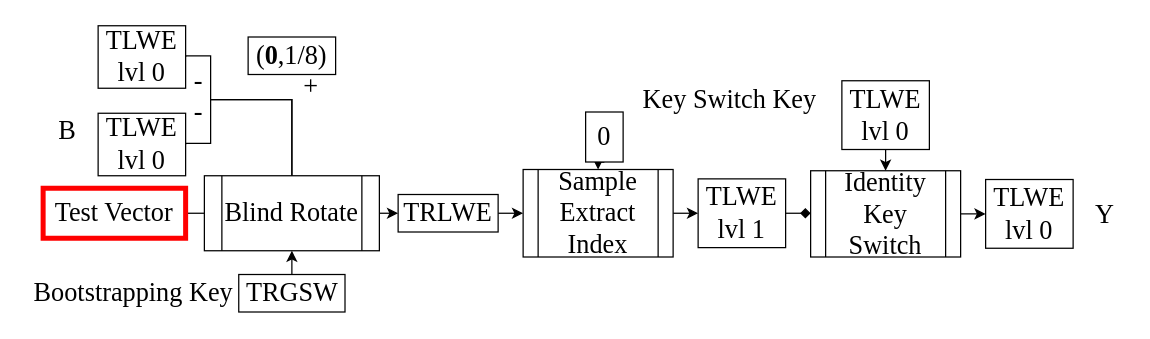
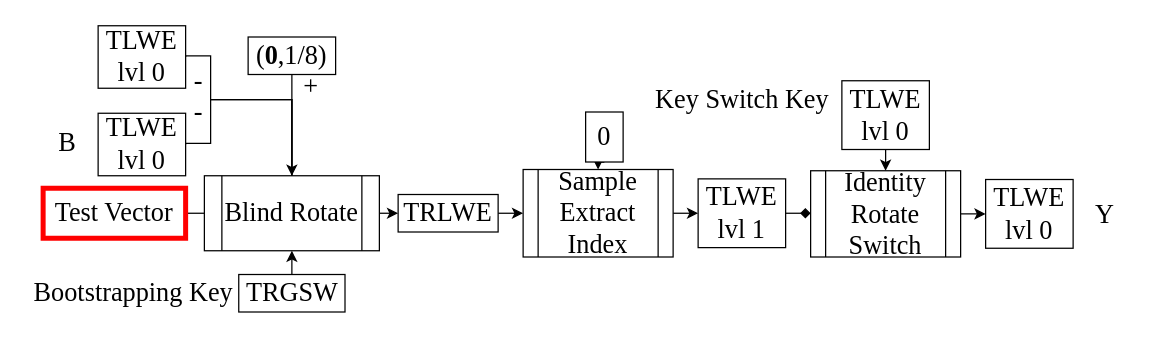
  <mxCell id="0" />
  <mxCell id="1" parent="0" />
  <mxCell id="2" style="edgeStyle=orthogonalEdgeStyle;rounded=0;orthogonalLoop=1;jettySize=auto;html=1;exitX=1;exitY=0.5;exitDx=0;exitDy=0;" parent="1" source="3" edge="1"><mxGeometry relative="1" as="geometry"><mxPoint x="233" y="169" as="targetPoint" /><Array as="points"><mxPoint x="168" y="44" /><mxPoint x="168" y="79" /><mxPoint x="233" y="79" /></Array></mxGeometry></mxCell>
  <mxCell id="3" value="&lt;font face=&quot;Times New Roman&quot; style=&quot;font-size: 21px&quot;&gt;TLWE&lt;br&gt;lvl 0&lt;br&gt;&lt;/font&gt;" style="rounded=0;whiteSpace=wrap;html=1;" parent="1" vertex="1"><mxGeometry x="78" y="20" width="70" height="50" as="geometry" /></mxCell>
  <mxCell id="4" style="edgeStyle=orthogonalEdgeStyle;rounded=0;orthogonalLoop=1;jettySize=auto;html=1;exitX=1;exitY=0.5;exitDx=0;exitDy=0;entryX=0.5;entryY=0;entryDx=0;entryDy=0;" parent="1" source="5" edge="1"><mxGeometry relative="1" as="geometry"><mxPoint x="233" y="169" as="targetPoint" /><Array as="points"><mxPoint x="168" y="114" /><mxPoint x="168" y="79" /><mxPoint x="233" y="79" /></Array></mxGeometry></mxCell>
  <mxCell id="5" value="&lt;font face=&quot;Times New Roman&quot; style=&quot;font-size: 21px&quot;&gt;TLWE&lt;br&gt;lvl 0&lt;br&gt;&lt;/font&gt;" style="rounded=0;whiteSpace=wrap;html=1;" parent="1" vertex="1"><mxGeometry x="78" y="90" width="70" height="50" as="geometry" /></mxCell>
- <mxCell id="6" value="&lt;font face=&quot;Times New Roman&quot;&gt;&lt;span style=&quot;font-size: 21px&quot;&gt;B&lt;/span&gt;&lt;/font&gt;" style="text;html=1;align=center;verticalAlign=middle;resizable=0;points=[];autosize=1;" parent="1" vertex="1"><mxGeometry x="38" y="94" width="30" height="20" as="geometry" /></mxCell>
+ <mxCell id="6" value="&lt;font face=&quot;Times New Roman&quot;&gt;&lt;span style=&quot;font-size: 21px&quot;&gt;B&lt;/span&gt;&lt;/font&gt;" style="text;html=1;align=center;verticalAlign=middle;resizable=0;points=[];autosize=1;" parent="1" vertex="1"><mxGeometry x="38" y="104" width="30" height="20" as="geometry" /></mxCell>
+ <mxCell id="7" style="edgeStyle=orthogonalEdgeStyle;rounded=0;orthogonalLoop=1;jettySize=auto;html=1;exitX=0.5;exitY=1;exitDx=0;exitDy=0;entryX=0.5;entryY=0;entryDx=0;entryDy=0;" parent="1" source="8" target="15" edge="1"><mxGeometry relative="1" as="geometry"><mxPoint x="233" y="169" as="targetPoint" /></mxGeometry></mxCell>
  <mxCell id="8" value="&lt;font face=&quot;Times New Roman&quot; style=&quot;font-size: 21px&quot;&gt;(&lt;b&gt;0&lt;/b&gt;,1/8)&lt;/font&gt;" style="rounded=0;whiteSpace=wrap;html=1;" parent="1" vertex="1"><mxGeometry x="198" y="29" width="70" height="30" as="geometry" /></mxCell>
  <mxCell id="9" style="edgeStyle=orthogonalEdgeStyle;rounded=0;orthogonalLoop=1;jettySize=auto;html=1;exitX=1;exitY=0.5;exitDx=0;exitDy=0;entryX=0;entryY=0.5;entryDx=0;entryDy=0;endArrow=none;" parent="1" source="10" target="15" edge="1"><mxGeometry relative="1" as="geometry" /></mxCell>
  <mxCell id="10" value="&lt;font style=&quot;font-size: 21px&quot; face=&quot;Times New Roman&quot;&gt;Test Vector&lt;/font&gt;" style="rounded=0;whiteSpace=wrap;html=1;strokeWidth=4;strokeColor=#FF0000;" parent="1" vertex="1"><mxGeometry x="34" y="150" width="114" height="40" as="geometry" /></mxCell>
  <mxCell id="11" value="&lt;font style=&quot;font-size: 21px&quot; face=&quot;Times New Roman&quot;&gt;-&lt;/font&gt;" style="text;html=1;align=center;verticalAlign=middle;resizable=0;points=[];autosize=1;" parent="1" vertex="1"><mxGeometry x="148" y="54" width="20" height="20" as="geometry" /></mxCell>
  <mxCell id="12" value="&lt;font style=&quot;font-size: 21px&quot; face=&quot;Times New Roman&quot;&gt;-&lt;/font&gt;" style="text;html=1;align=center;verticalAlign=middle;resizable=0;points=[];autosize=1;" parent="1" vertex="1"><mxGeometry x="148" y="79" width="20" height="20" as="geometry" /></mxCell>
  <mxCell id="13" value="&lt;font face=&quot;Times New Roman&quot;&gt;&lt;span style=&quot;font-size: 21px&quot;&gt;+&lt;/span&gt;&lt;/font&gt;" style="text;html=1;align=center;verticalAlign=middle;resizable=0;points=[];autosize=1;" parent="1" vertex="1"><mxGeometry x="233" y="59" width="30" height="20" as="geometry" /></mxCell>
  <mxCell id="14" style="edgeStyle=orthogonalEdgeStyle;rounded=0;orthogonalLoop=1;jettySize=auto;html=1;exitX=1;exitY=0.5;exitDx=0;exitDy=0;entryX=0;entryY=0.5;entryDx=0;entryDy=0;" parent="1" source="15" target="17" edge="1"><mxGeometry relative="1" as="geometry" /></mxCell>
  <mxCell id="15" value="&lt;font face=&quot;Times New Roman&quot; style=&quot;font-size: 21px&quot;&gt;Blind Rotate&lt;/font&gt;" style="shape=process;whiteSpace=wrap;html=1;backgroundOutline=1;" parent="1" vertex="1"><mxGeometry x="163" y="140" width="140" height="60" as="geometry" /></mxCell>
  <mxCell id="16" style="edgeStyle=orthogonalEdgeStyle;rounded=0;orthogonalLoop=1;jettySize=auto;html=1;exitX=1;exitY=0.5;exitDx=0;exitDy=0;entryX=0;entryY=0.5;entryDx=0;entryDy=0;" parent="1" source="17" target="19" edge="1"><mxGeometry relative="1" as="geometry" /></mxCell>
  <mxCell id="17" value="&lt;font style=&quot;font-size: 21px&quot; face=&quot;Times New Roman&quot;&gt;TRLWE&lt;/font&gt;" style="rounded=0;whiteSpace=wrap;html=1;" parent="1" vertex="1"><mxGeometry x="318" y="155" width="80" height="30" as="geometry" /></mxCell>
  <mxCell id="18" style="edgeStyle=orthogonalEdgeStyle;rounded=0;orthogonalLoop=1;jettySize=auto;html=1;exitX=1;exitY=0.5;exitDx=0;exitDy=0;entryX=0;entryY=0.5;entryDx=0;entryDy=0;" parent="1" source="19" target="31" edge="1"><mxGeometry relative="1" as="geometry" /></mxCell>
  <mxCell id="19" value="&lt;font style=&quot;font-size: 21px&quot; face=&quot;Times New Roman&quot;&gt;Sample Extract&lt;br&gt;Index&lt;/font&gt;" style="shape=process;whiteSpace=wrap;html=1;backgroundOutline=1;" parent="1" vertex="1"><mxGeometry x="418" y="135" width="120" height="70" as="geometry" /></mxCell>
  <mxCell id="20" style="edgeStyle=orthogonalEdgeStyle;rounded=0;orthogonalLoop=1;jettySize=auto;html=1;exitX=0.5;exitY=1;exitDx=0;exitDy=0;entryX=0.5;entryY=0;entryDx=0;entryDy=0;" parent="1" source="21" target="19" edge="1"><mxGeometry relative="1" as="geometry" /></mxCell>
  <mxCell id="21" value="&lt;font style=&quot;font-size: 21px&quot; face=&quot;Times New Roman&quot;&gt;0&lt;/font&gt;" style="rounded=0;whiteSpace=wrap;html=1;" parent="1" vertex="1"><mxGeometry x="468" y="89" width="30" height="40" as="geometry" /></mxCell>
  <mxCell id="22" style="edgeStyle=orthogonalEdgeStyle;rounded=0;orthogonalLoop=1;jettySize=auto;html=1;exitX=1;exitY=0.5;exitDx=0;exitDy=0;entryX=0;entryY=0.5;entryDx=0;entryDy=0;" parent="1" source="23" target="32" edge="1"><mxGeometry relative="1" as="geometry" /></mxCell>
- <mxCell id="23" value="&lt;font style=&quot;font-size: 21px&quot; face=&quot;Times New Roman&quot;&gt;Identity&lt;br&gt;Key Switch&lt;/font&gt;" style="shape=process;whiteSpace=wrap;html=1;backgroundOutline=1;" parent="1" vertex="1"><mxGeometry x="648" y="136" width="120" height="69" as="geometry" /></mxCell>
+ <mxCell id="23" value="&lt;font style=&quot;font-size: 21px&quot; face=&quot;Times New Roman&quot;&gt;Identity&lt;br&gt;Rotate Switch&lt;/font&gt;" style="shape=process;whiteSpace=wrap;html=1;backgroundOutline=1;" parent="1" vertex="1"><mxGeometry x="648" y="136" width="120" height="69" as="geometry" /></mxCell>
  <mxCell id="24" style="edgeStyle=orthogonalEdgeStyle;rounded=0;orthogonalLoop=1;jettySize=auto;html=1;exitX=0.5;exitY=0;exitDx=0;exitDy=0;entryX=0.5;entryY=1;entryDx=0;entryDy=0;" parent="1" source="25" target="15" edge="1"><mxGeometry relative="1" as="geometry" /></mxCell>
  <mxCell id="25" value="&lt;font style=&quot;font-size: 21px&quot; face=&quot;Times New Roman&quot;&gt;TRGSW&lt;/font&gt;" style="rounded=0;whiteSpace=wrap;html=1;" parent="1" vertex="1"><mxGeometry x="190.5" y="219" width="85" height="30" as="geometry" /></mxCell>
  <mxCell id="26" value="&lt;font face=&quot;Times New Roman&quot;&gt;&lt;span style=&quot;font-size: 21px&quot;&gt;Bootstrapping Key&lt;/span&gt;&lt;/font&gt;" style="text;html=1;align=center;verticalAlign=middle;resizable=0;points=[];autosize=1;" parent="1" vertex="1"><mxGeometry x="20.5" y="224" width="170" height="20" as="geometry" /></mxCell>
  <mxCell id="27" style="edgeStyle=orthogonalEdgeStyle;rounded=0;orthogonalLoop=1;jettySize=auto;html=1;exitX=0.5;exitY=1;exitDx=0;exitDy=0;entryX=0.5;entryY=0;entryDx=0;entryDy=0;" parent="1" source="28" target="23" edge="1"><mxGeometry relative="1" as="geometry" /></mxCell>
  <mxCell id="28" value="&lt;font face=&quot;Times New Roman&quot; style=&quot;font-size: 21px&quot;&gt;TLWE&lt;br&gt;lvl 0&lt;br&gt;&lt;/font&gt;" style="rounded=0;whiteSpace=wrap;html=1;" parent="1" vertex="1"><mxGeometry x="673" y="64" width="70" height="55" as="geometry" /></mxCell>
- <mxCell id="29" value="&lt;font face=&quot;Times New Roman&quot;&gt;&lt;span style=&quot;font-size: 21px&quot;&gt;Key Switch Key&lt;/span&gt;&lt;/font&gt;" style="text;html=1;align=center;verticalAlign=middle;resizable=0;points=[];autosize=1;" parent="1" vertex="1"><mxGeometry x="508" y="69" width="150" height="20" as="geometry" /></mxCell>
+ <mxCell id="29" value="&lt;font face=&quot;Times New Roman&quot;&gt;&lt;span style=&quot;font-size: 21px&quot;&gt;Key Switch Key&lt;/span&gt;&lt;/font&gt;" style="text;html=1;align=center;verticalAlign=middle;resizable=0;points=[];autosize=1;" parent="1" vertex="1"><mxGeometry x="518" y="69" width="150" height="20" as="geometry" /></mxCell>
  <mxCell id="30" style="edgeStyle=orthogonalEdgeStyle;rounded=0;orthogonalLoop=1;jettySize=auto;html=1;exitX=1;exitY=0.5;exitDx=0;exitDy=0;entryX=0;entryY=0.5;entryDx=0;entryDy=0;endArrow=diamond;" parent="1" source="31" target="23" edge="1"><mxGeometry relative="1" as="geometry" /></mxCell>
  <mxCell id="31" value="&lt;font face=&quot;Times New Roman&quot; style=&quot;font-size: 21px&quot;&gt;TLWE&lt;br&gt;lvl 1&lt;br&gt;&lt;/font&gt;" style="rounded=0;whiteSpace=wrap;html=1;" parent="1" vertex="1"><mxGeometry x="558" y="142.5" width="70" height="55" as="geometry" /></mxCell>
  <mxCell id="32" value="&lt;font face=&quot;Times New Roman&quot; style=&quot;font-size: 21px&quot;&gt;TLWE&lt;br&gt;lvl 0&lt;br&gt;&lt;/font&gt;" style="rounded=0;whiteSpace=wrap;html=1;" parent="1" vertex="1"><mxGeometry x="788" y="143" width="70" height="55" as="geometry" /></mxCell>
  <mxCell id="33" value="&lt;font face=&quot;Times New Roman&quot;&gt;&lt;span style=&quot;font-size: 21px&quot;&gt;Y&lt;/span&gt;&lt;/font&gt;" style="text;html=1;align=center;verticalAlign=middle;resizable=0;points=[];autosize=1;" parent="1" vertex="1"><mxGeometry x="868" y="160.5" width="30" height="20" as="geometry" /></mxCell>
